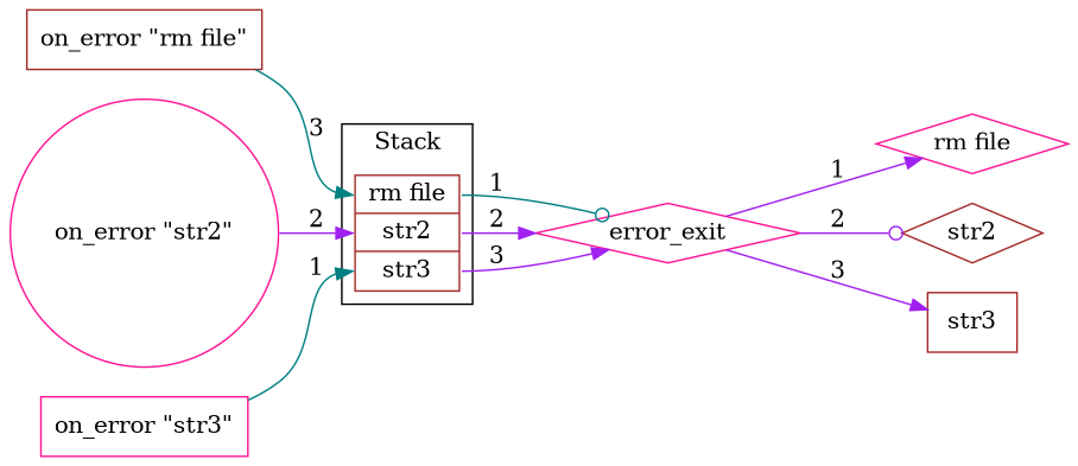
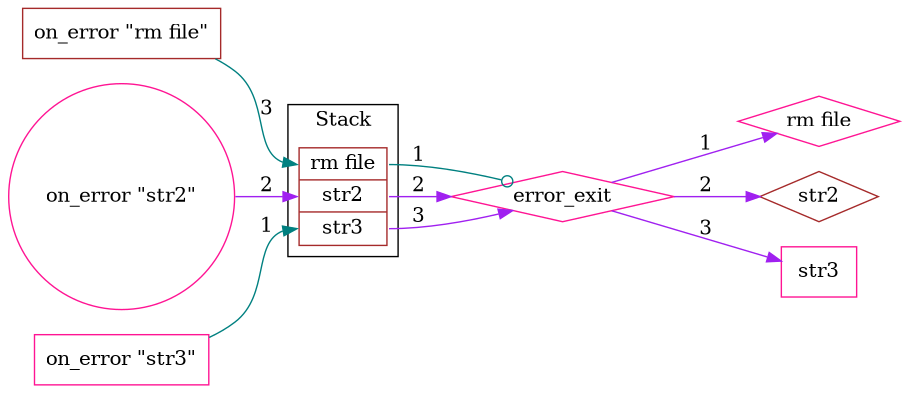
  digraph {
    rankdir=LR
    node [color=deeppink shape=diamond]
    edge [arrowhead=normal color=purple]
    n1 [color=brown label="<a>rm file|<b>str2|<c>str3" shape=record]
    error_exit
    n3 [color=brown label="on_error \"rm file\"" shape=box]
    n4 [label="on_error \"str2\"" shape=circle]
    n5 [label="on_error \"str3\"" shape=box]
    "rm file"
    str2 [color=brown]
-   str3 [color=brown shape=box]
+   str3 [shape=box]
    subgraph cluster_1 {
      label=Stack
      n1
    }
    n1 -> error_exit [arrowhead=odot color=teal label=1 tailport=a]
    n1 -> error_exit [label=2 tailport=b]
    n1 -> error_exit [label=3 tailport=c]
    error_exit -> "rm file" [label=1]
-   error_exit -> str2 [arrowhead=odot label=2]
+   error_exit -> str2 [label=2]
    error_exit -> str3 [label=3]
    n3 -> n1 [color=teal headport=a label=3]
    n4 -> n1 [headport=b label=2]
    n5 -> n1 [color=teal headport=c label=1]
  }
